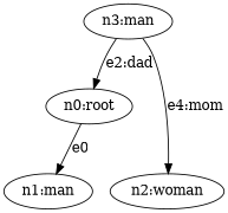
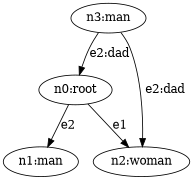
  strict digraph {
    n1 [label="n0:root"]
    n2 [label="n1:man"]
    n3 [label="n2:woman"]
    n4 [label="n3:man"]
-   n1 -> n2 [label=e0]
+   n1 -> n2 [label=e2]
+   n1 -> n3 [label=e1]
    n4 -> n1 [label="e2:dad"]
-   n4 -> n3 [label="e4:mom"]
+   n4 -> n3 [label="e2:dad"]
  }
